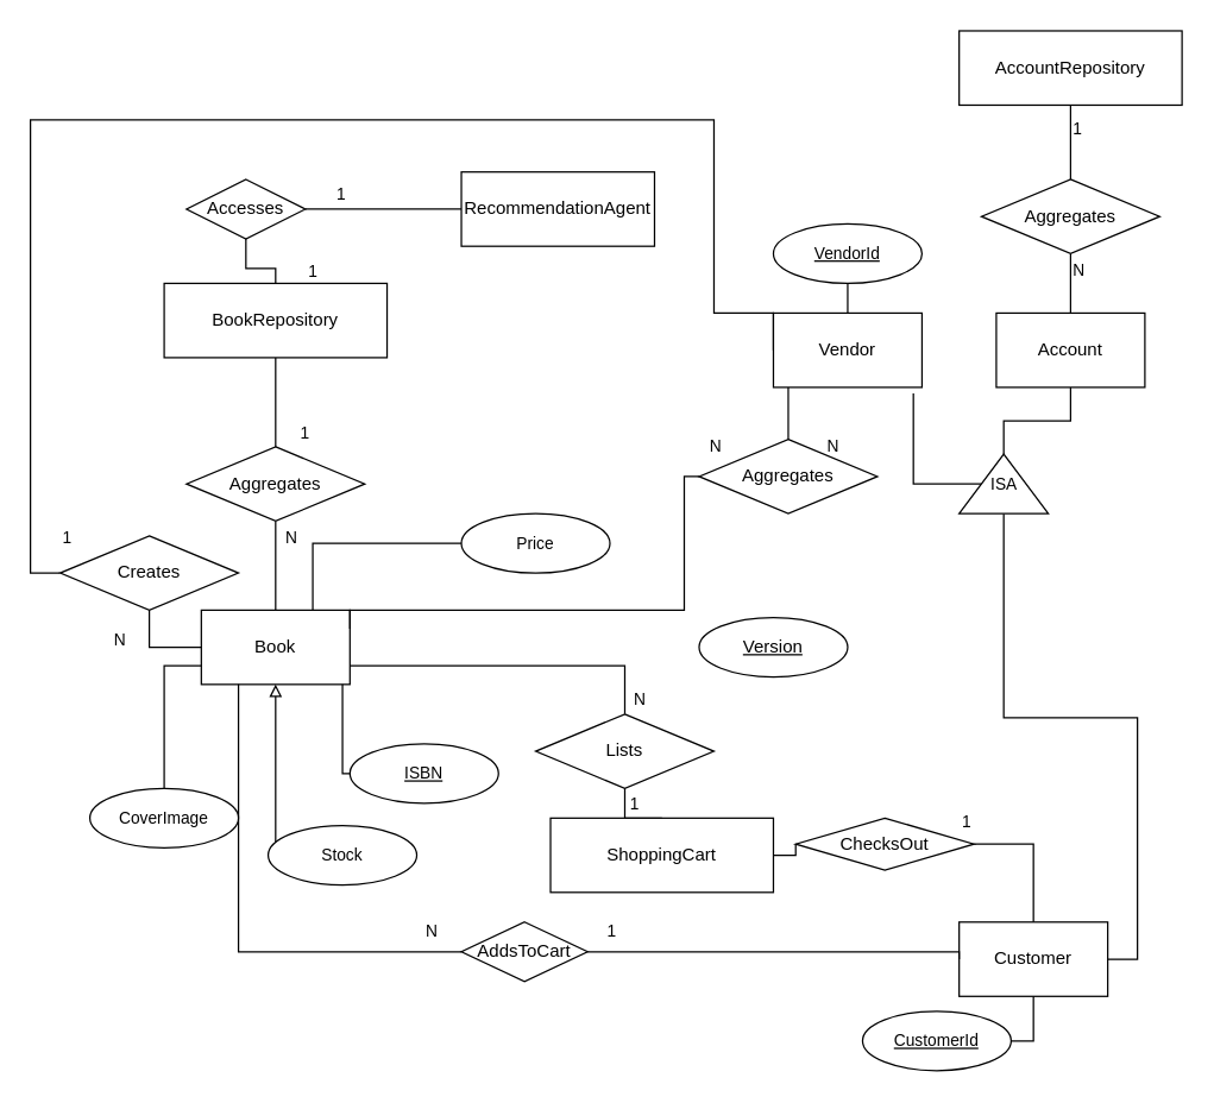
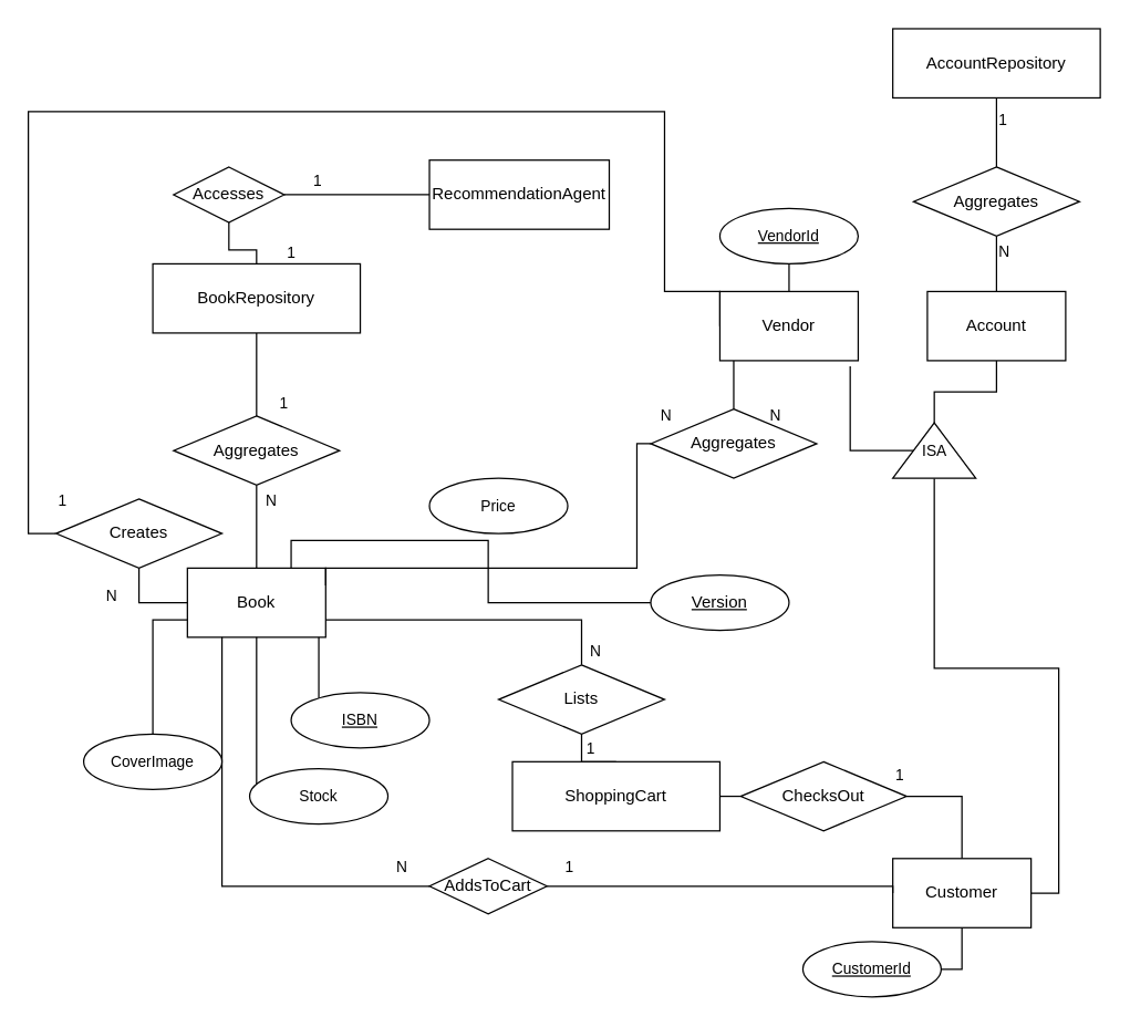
  <mxCell id="0" />
  <mxCell id="1" parent="0" />
  <mxCell id="2" value="N" style="edgeStyle=orthogonalEdgeStyle;rounded=0;orthogonalLoop=1;jettySize=auto;html=1;exitX=0.5;exitY=1;exitDx=0;exitDy=0;entryX=0.5;entryY=0;entryDx=0;entryDy=0;endArrow=none;endFill=0;labelPosition=right;verticalLabelPosition=top;align=left;verticalAlign=bottom;" parent="1" source="3" target="5" edge="1"><mxGeometry relative="1" as="geometry"><mxPoint x="644.5" y="315" as="targetPoint" /></mxGeometry></mxCell>
  <mxCell id="3" value="Aggregates" style="shape=rhombus;html=1;dashed=0;whiteSpace=wrap;perimeter=rhombusPerimeter;" parent="1" vertex="1"><mxGeometry x="660" y="120" width="120" height="50" as="geometry" /></mxCell>
  <mxCell id="4" style="edgeStyle=orthogonalEdgeStyle;shape=connector;rounded=0;orthogonalLoop=1;jettySize=auto;html=1;exitX=0.5;exitY=1;exitDx=0;exitDy=0;entryX=1;entryY=0.5;entryDx=0;entryDy=0;labelBackgroundColor=default;strokeColor=default;fontFamily=Helvetica;fontSize=11;fontColor=default;endArrow=none;endFill=0;" parent="1" source="5" target="46" edge="1"><mxGeometry relative="1" as="geometry" /></mxCell>
  <mxCell id="5" value="Account" style="html=1;dashed=0;whiteSpace=wrap;" parent="1" vertex="1"><mxGeometry x="670" y="210" width="100" height="50" as="geometry" /></mxCell>
  <mxCell id="6" value="1" style="edgeStyle=orthogonalEdgeStyle;rounded=0;orthogonalLoop=1;jettySize=auto;html=1;exitX=0.5;exitY=1;exitDx=0;exitDy=0;endArrow=none;endFill=0;entryX=0.5;entryY=0;entryDx=0;entryDy=0;labelPosition=right;verticalLabelPosition=top;align=left;verticalAlign=bottom;" parent="1" source="7" target="3" edge="1"><mxGeometry relative="1" as="geometry"><mxPoint x="675" y="100" as="targetPoint" /><Array as="points" /></mxGeometry></mxCell>
  <mxCell id="7" value="AccountRepository" style="html=1;dashed=0;whiteSpace=wrap;" parent="1" vertex="1"><mxGeometry x="645" y="20" width="150" height="50" as="geometry" /></mxCell>
  <mxCell id="8" value="N" style="edgeStyle=orthogonalEdgeStyle;rounded=0;orthogonalLoop=1;jettySize=auto;html=1;exitX=0.5;exitY=1;exitDx=0;exitDy=0;entryX=0.5;entryY=0;entryDx=0;entryDy=0;endArrow=none;endFill=0;labelPosition=right;verticalLabelPosition=top;align=left;verticalAlign=bottom;" parent="1" source="9" target="12" edge="1"><mxGeometry x="-0.333" y="5" relative="1" as="geometry"><mxPoint as="offset" /></mxGeometry></mxCell>
  <mxCell id="9" value="Aggregates" style="shape=rhombus;html=1;dashed=0;whiteSpace=wrap;perimeter=rhombusPerimeter;" parent="1" vertex="1"><mxGeometry x="125" y="300" width="120" height="50" as="geometry" /></mxCell>
  <mxCell id="10" style="edgeStyle=orthogonalEdgeStyle;shape=connector;rounded=0;orthogonalLoop=1;jettySize=auto;html=1;exitX=1;exitY=0.75;exitDx=0;exitDy=0;labelBackgroundColor=default;strokeColor=default;fontFamily=Helvetica;fontSize=11;fontColor=default;endArrow=none;endFill=0;" parent="1" source="12" target="29" edge="1"><mxGeometry relative="1" as="geometry"><Array as="points"><mxPoint x="230" y="447" /><mxPoint x="230" y="520" /></Array></mxGeometry></mxCell>
- <mxCell id="11" style="edgeStyle=orthogonalEdgeStyle;rounded=0;orthogonalLoop=1;jettySize=auto;html=1;exitX=0.75;exitY=0;exitDx=0;exitDy=0;entryX=0;entryY=0.5;entryDx=0;entryDy=0;endArrow=none;endFill=0;" edge="1" parent="1" source="12" target="54"><mxGeometry relative="1" as="geometry" /></mxCell>
+ <mxCell id="11" style="edgeStyle=orthogonalEdgeStyle;rounded=0;orthogonalLoop=1;jettySize=auto;html=1;exitX=0.75;exitY=0;exitDx=0;exitDy=0;endArrow=none;endFill=0;" edge="1" parent="1" source="12" target="55"><mxGeometry relative="1" as="geometry" /></mxCell>
  <mxCell id="12" value="Book" style="html=1;dashed=0;whiteSpace=wrap;" parent="1" vertex="1"><mxGeometry x="135" y="410" width="100" height="50" as="geometry" /></mxCell>
  <mxCell id="13" value="1" style="edgeStyle=orthogonalEdgeStyle;rounded=0;orthogonalLoop=1;jettySize=auto;html=1;exitX=0.5;exitY=1;exitDx=0;exitDy=0;endArrow=none;endFill=0;entryX=0.5;entryY=0;entryDx=0;entryDy=0;labelPosition=right;verticalLabelPosition=top;align=left;verticalAlign=bottom;" parent="1" source="14" target="9" edge="1"><mxGeometry x="1" y="15" relative="1" as="geometry"><mxPoint x="185" y="280" as="targetPoint" /><Array as="points" /><mxPoint as="offset" /></mxGeometry></mxCell>
  <mxCell id="14" value="BookRepository" style="html=1;dashed=0;whiteSpace=wrap;" parent="1" vertex="1"><mxGeometry x="110" y="190" width="150" height="50" as="geometry" /></mxCell>
  <mxCell id="15" value="1" style="edgeStyle=orthogonalEdgeStyle;shape=connector;rounded=0;orthogonalLoop=1;jettySize=auto;html=1;entryX=0.5;entryY=1;entryDx=0;entryDy=0;labelBackgroundColor=default;strokeColor=default;fontFamily=Helvetica;fontSize=11;fontColor=default;endArrow=none;endFill=0;labelPosition=right;verticalLabelPosition=top;align=left;verticalAlign=bottom;exitX=0.5;exitY=0;exitDx=0;exitDy=0;" parent="1" source="18" target="19" edge="1"><mxGeometry relative="1" as="geometry"><mxPoint x="185" y="610" as="sourcePoint" /></mxGeometry></mxCell>
  <mxCell id="16" style="edgeStyle=orthogonalEdgeStyle;shape=connector;rounded=0;orthogonalLoop=1;jettySize=auto;html=1;exitX=1;exitY=0.5;exitDx=0;exitDy=0;entryX=0;entryY=0.5;entryDx=0;entryDy=0;labelBackgroundColor=default;strokeColor=default;fontFamily=Helvetica;fontSize=11;fontColor=default;endArrow=none;endFill=0;" parent="1" source="18" target="28" edge="1"><mxGeometry relative="1" as="geometry" /></mxCell>
  <mxCell id="17" value="1" style="edgeLabel;html=1;align=left;verticalAlign=bottom;resizable=0;points=[];fontSize=11;fontFamily=Helvetica;fontColor=default;labelPosition=right;verticalLabelPosition=top;" parent="16" vertex="1" connectable="0"><mxGeometry x="0.382" relative="1" as="geometry"><mxPoint x="64" y="-5" as="offset" /></mxGeometry></mxCell>
  <mxCell id="18" value="ShoppingCart" style="html=1;dashed=0;whiteSpace=wrap;" parent="1" vertex="1"><mxGeometry x="370" y="550" width="150" height="50" as="geometry" /></mxCell>
  <mxCell id="19" value="Lists" style="shape=rhombus;html=1;dashed=0;whiteSpace=wrap;perimeter=rhombusPerimeter;" parent="1" vertex="1"><mxGeometry x="360" y="480" width="120" height="50" as="geometry" /></mxCell>
  <mxCell id="20" style="edgeStyle=orthogonalEdgeStyle;shape=connector;rounded=0;orthogonalLoop=1;jettySize=auto;html=1;exitX=1;exitY=0.5;exitDx=0;exitDy=0;labelBackgroundColor=default;strokeColor=default;fontFamily=Helvetica;fontSize=11;fontColor=default;endArrow=none;endFill=0;entryX=0;entryY=0.5;entryDx=0;entryDy=0;" parent="1" source="21" target="46" edge="1"><mxGeometry relative="1" as="geometry"><mxPoint x="670" y="370" as="targetPoint" /></mxGeometry></mxCell>
  <mxCell id="21" value="Customer" style="html=1;dashed=0;whiteSpace=wrap;" parent="1" vertex="1"><mxGeometry x="645" y="620" width="100" height="50" as="geometry" /></mxCell>
  <mxCell id="22" style="edgeStyle=orthogonalEdgeStyle;shape=connector;rounded=0;orthogonalLoop=1;jettySize=auto;html=1;entryX=0;entryY=0.5;entryDx=0;entryDy=0;labelBackgroundColor=default;strokeColor=default;fontFamily=Helvetica;fontSize=11;fontColor=default;endArrow=none;endFill=0;" parent="1" source="26" target="21" edge="1"><mxGeometry relative="1" as="geometry"><Array as="points"><mxPoint x="645" y="640" /></Array></mxGeometry></mxCell>
  <mxCell id="23" value="1" style="edgeLabel;html=1;align=center;verticalAlign=middle;resizable=0;points=[];fontSize=11;fontFamily=Helvetica;fontColor=default;" parent="22" vertex="1" connectable="0"><mxGeometry x="-0.654" y="3" relative="1" as="geometry"><mxPoint x="-29" y="-12" as="offset" /></mxGeometry></mxCell>
  <mxCell id="24" style="edgeStyle=orthogonalEdgeStyle;rounded=0;orthogonalLoop=1;jettySize=auto;html=1;exitX=0;exitY=0.5;exitDx=0;exitDy=0;entryX=0.25;entryY=1;entryDx=0;entryDy=0;endArrow=none;endFill=0;" edge="1" parent="1" source="26" target="12"><mxGeometry relative="1" as="geometry" /></mxCell>
  <mxCell id="25" value="N" style="edgeLabel;html=1;align=center;verticalAlign=middle;resizable=0;points=[];" vertex="1" connectable="0" parent="24"><mxGeometry x="-0.821" y="2" relative="1" as="geometry"><mxPoint x="9" y="-17" as="offset" /></mxGeometry></mxCell>
  <mxCell id="26" value="AddsToCart" style="shape=rhombus;html=1;dashed=0;whiteSpace=wrap;perimeter=rhombusPerimeter;" parent="1" vertex="1"><mxGeometry x="310" y="620" width="85" height="40" as="geometry" /></mxCell>
  <mxCell id="27" value="1" style="edgeStyle=orthogonalEdgeStyle;shape=connector;rounded=0;orthogonalLoop=1;jettySize=auto;html=1;exitX=1;exitY=0.5;exitDx=0;exitDy=0;labelBackgroundColor=default;strokeColor=default;fontFamily=Helvetica;fontSize=11;fontColor=default;endArrow=none;endFill=0;" parent="1" source="28" target="21" edge="1"><mxGeometry x="-1" y="16" relative="1" as="geometry"><mxPoint x="-5" y="1" as="offset" /></mxGeometry></mxCell>
- <mxCell id="28" value="&lt;div&gt;ChecksOut&lt;/div&gt;" style="shape=rhombus;html=1;dashed=0;whiteSpace=wrap;perimeter=rhombusPerimeter;" parent="1" vertex="1"><mxGeometry x="535" y="550" width="120" height="35" as="geometry" /></mxCell>
- <mxCell id="29" value="ISBN" style="ellipse;whiteSpace=wrap;html=1;align=center;fontStyle=4;fontFamily=Helvetica;fontSize=11;fontColor=default;" parent="1" vertex="1"><mxGeometry x="235" y="500" width="100" height="40" as="geometry" /></mxCell>
+ <mxCell id="28" value="&lt;div&gt;ChecksOut&lt;/div&gt;" style="shape=rhombus;html=1;dashed=0;whiteSpace=wrap;perimeter=rhombusPerimeter;" parent="1" vertex="1"><mxGeometry x="535" y="550" width="120" height="50" as="geometry" /></mxCell>
+ <mxCell id="29" value="ISBN" style="ellipse;whiteSpace=wrap;html=1;align=center;fontStyle=4;fontFamily=Helvetica;fontSize=11;fontColor=default;" parent="1" vertex="1"><mxGeometry x="210" y="500" width="100" height="40" as="geometry" /></mxCell>
  <mxCell id="30" style="edgeStyle=orthogonalEdgeStyle;shape=connector;rounded=0;orthogonalLoop=1;jettySize=auto;html=1;entryX=0;entryY=0.75;entryDx=0;entryDy=0;labelBackgroundColor=default;strokeColor=default;fontFamily=Helvetica;fontSize=11;fontColor=default;endArrow=none;endFill=0;" parent="1" source="31" target="12" edge="1"><mxGeometry relative="1" as="geometry" /></mxCell>
  <mxCell id="31" value="CoverImage" style="ellipse;whiteSpace=wrap;html=1;align=center;fontFamily=Helvetica;fontSize=11;fontColor=default;" parent="1" vertex="1"><mxGeometry x="60" y="530" width="100" height="40" as="geometry" /></mxCell>
  <mxCell id="32" style="edgeStyle=orthogonalEdgeStyle;shape=connector;rounded=0;orthogonalLoop=1;jettySize=auto;html=1;labelBackgroundColor=default;strokeColor=default;fontFamily=Helvetica;fontSize=11;fontColor=default;endArrow=none;endFill=0;exitX=0;exitY=0.5;exitDx=0;exitDy=0;entryX=1;entryY=0.25;entryDx=0;entryDy=0;" parent="1" source="39" target="12" edge="1"><mxGeometry relative="1" as="geometry"><mxPoint x="440" y="320" as="sourcePoint" /><mxPoint x="230" y="410" as="targetPoint" /><Array as="points"><mxPoint x="460" y="320" /><mxPoint x="460" y="410" /><mxPoint x="235" y="410" /></Array></mxGeometry></mxCell>
  <mxCell id="33" value="N" style="edgeLabel;html=1;align=center;verticalAlign=middle;resizable=0;points=[];" vertex="1" connectable="0" parent="32"><mxGeometry x="-0.821" y="-1" relative="1" as="geometry"><mxPoint x="21" y="-41" as="offset" /></mxGeometry></mxCell>
  <mxCell id="34" value="N" style="edgeStyle=orthogonalEdgeStyle;shape=connector;rounded=0;orthogonalLoop=1;jettySize=auto;html=1;labelBackgroundColor=default;strokeColor=default;fontFamily=Helvetica;fontSize=11;fontColor=default;endArrow=none;endFill=0;exitX=1;exitY=0.75;exitDx=0;exitDy=0;" parent="1" source="12" edge="1"><mxGeometry x="0.908" y="10" relative="1" as="geometry"><mxPoint x="390" y="360" as="sourcePoint" /><mxPoint x="420" y="480" as="targetPoint" /><Array as="points"><mxPoint x="420" y="447" /></Array><mxPoint as="offset" /></mxGeometry></mxCell>
  <mxCell id="35" style="edgeStyle=orthogonalEdgeStyle;shape=connector;rounded=0;orthogonalLoop=1;jettySize=auto;html=1;exitX=0.5;exitY=0;exitDx=0;exitDy=0;entryX=0.5;entryY=1;entryDx=0;entryDy=0;labelBackgroundColor=default;strokeColor=default;fontFamily=Helvetica;fontSize=11;fontColor=default;endArrow=none;endFill=0;" parent="1" source="37" target="42" edge="1"><mxGeometry relative="1" as="geometry" /></mxCell>
  <mxCell id="36" value="1" style="edgeStyle=orthogonalEdgeStyle;shape=connector;rounded=0;orthogonalLoop=1;jettySize=auto;html=1;exitX=0;exitY=0.5;exitDx=0;exitDy=0;labelBackgroundColor=default;strokeColor=default;fontFamily=Helvetica;fontSize=11;fontColor=default;endArrow=none;endFill=0;labelPosition=right;verticalLabelPosition=top;align=left;verticalAlign=bottom;entryX=0;entryY=0.5;entryDx=0;entryDy=0;" parent="1" source="37" target="44" edge="1"><mxGeometry x="1" y="15" relative="1" as="geometry"><mxPoint x="40" y="390" as="targetPoint" /><Array as="points"><mxPoint x="520" y="210" /><mxPoint x="480" y="210" /><mxPoint x="480" y="80" /><mxPoint x="20" y="80" /><mxPoint x="20" y="385" /></Array><mxPoint as="offset" /></mxGeometry></mxCell>
  <mxCell id="37" value="Vendor" style="html=1;dashed=0;whiteSpace=wrap;" parent="1" vertex="1"><mxGeometry x="520" y="210" width="100" height="50" as="geometry" /></mxCell>
  <mxCell id="38" value="N" style="edgeStyle=orthogonalEdgeStyle;shape=connector;rounded=0;orthogonalLoop=1;jettySize=auto;html=1;labelBackgroundColor=default;strokeColor=default;fontFamily=Helvetica;fontSize=11;fontColor=default;endArrow=none;endFill=0;" parent="1" source="39" edge="1"><mxGeometry x="-1" y="-30" relative="1" as="geometry"><Array as="points"><mxPoint x="530" y="260" /></Array><mxPoint x="530" y="260" as="targetPoint" /><mxPoint y="5" as="offset" /></mxGeometry></mxCell>
  <mxCell id="39" value="Aggregates" style="shape=rhombus;html=1;dashed=0;whiteSpace=wrap;perimeter=rhombusPerimeter;" parent="1" vertex="1"><mxGeometry x="470" y="295" width="120" height="50" as="geometry" /></mxCell>
  <mxCell id="40" style="edgeStyle=orthogonalEdgeStyle;shape=connector;rounded=0;orthogonalLoop=1;jettySize=auto;html=1;exitX=1;exitY=0.5;exitDx=0;exitDy=0;entryX=0.5;entryY=1;entryDx=0;entryDy=0;labelBackgroundColor=default;strokeColor=default;fontFamily=Helvetica;fontSize=11;fontColor=default;endArrow=none;endFill=0;" parent="1" source="41" target="21" edge="1"><mxGeometry relative="1" as="geometry" /></mxCell>
  <mxCell id="41" value="CustomerId" style="ellipse;whiteSpace=wrap;html=1;align=center;fontStyle=4;fontFamily=Helvetica;fontSize=11;fontColor=default;" parent="1" vertex="1"><mxGeometry x="580" y="680" width="100" height="40" as="geometry" /></mxCell>
  <mxCell id="42" value="VendorId" style="ellipse;whiteSpace=wrap;html=1;align=center;fontStyle=4;fontFamily=Helvetica;fontSize=11;fontColor=default;" parent="1" vertex="1"><mxGeometry x="520" y="150" width="100" height="40" as="geometry" /></mxCell>
  <mxCell id="43" value="N" style="edgeStyle=orthogonalEdgeStyle;shape=connector;rounded=0;orthogonalLoop=1;jettySize=auto;html=1;entryX=0;entryY=0.5;entryDx=0;entryDy=0;labelBackgroundColor=default;strokeColor=default;fontFamily=Helvetica;fontSize=11;fontColor=default;endArrow=none;endFill=0;" parent="1" source="44" target="12" edge="1"><mxGeometry x="-0.333" y="-20" relative="1" as="geometry"><mxPoint as="offset" /></mxGeometry></mxCell>
  <mxCell id="44" value="Creates" style="shape=rhombus;html=1;dashed=0;whiteSpace=wrap;perimeter=rhombusPerimeter;" parent="1" vertex="1"><mxGeometry x="40" y="360" width="120" height="50" as="geometry" /></mxCell>
  <mxCell id="45" style="edgeStyle=orthogonalEdgeStyle;shape=connector;rounded=0;orthogonalLoop=1;jettySize=auto;html=1;entryX=0.942;entryY=1.08;entryDx=0;entryDy=0;entryPerimeter=0;labelBackgroundColor=default;strokeColor=default;fontFamily=Helvetica;fontSize=11;fontColor=default;endArrow=none;endFill=0;" parent="1" source="46" target="37" edge="1"><mxGeometry relative="1" as="geometry"><Array as="points"><mxPoint x="614" y="325" /></Array></mxGeometry></mxCell>
  <mxCell id="46" value="" style="triangle;whiteSpace=wrap;html=1;fontFamily=Helvetica;fontSize=11;fontColor=default;rotation=-90;verticalAlign=middle;textDirection=rtl;" parent="1" vertex="1"><mxGeometry x="655" y="295" width="40" height="60" as="geometry" /></mxCell>
  <mxCell id="47" value="ISA" style="text;html=1;align=center;verticalAlign=middle;resizable=0;points=[];autosize=1;strokeColor=none;fillColor=none;fontSize=11;fontFamily=Helvetica;fontColor=default;" parent="1" vertex="1"><mxGeometry x="655" y="310" width="40" height="30" as="geometry" /></mxCell>
  <mxCell id="48" value="RecommendationAgent" style="html=1;dashed=0;whiteSpace=wrap;" parent="1" vertex="1"><mxGeometry x="310" y="115" width="130" height="50" as="geometry" /></mxCell>
  <mxCell id="49" value="1" style="edgeStyle=orthogonalEdgeStyle;shape=connector;rounded=0;orthogonalLoop=1;jettySize=auto;html=1;entryX=0.5;entryY=0;entryDx=0;entryDy=0;labelBackgroundColor=default;strokeColor=default;fontFamily=Helvetica;fontSize=11;fontColor=default;endArrow=none;endFill=0;" parent="1" source="51" target="14" edge="1"><mxGeometry x="0.667" y="25" relative="1" as="geometry"><mxPoint as="offset" /></mxGeometry></mxCell>
  <mxCell id="50" value="1" style="edgeStyle=orthogonalEdgeStyle;shape=connector;rounded=0;orthogonalLoop=1;jettySize=auto;html=1;exitX=1;exitY=0.5;exitDx=0;exitDy=0;entryX=0;entryY=0.5;entryDx=0;entryDy=0;labelBackgroundColor=default;strokeColor=default;fontFamily=Helvetica;fontSize=11;fontColor=default;endArrow=none;endFill=0;" parent="1" source="51" target="48" edge="1"><mxGeometry x="-0.538" y="10" relative="1" as="geometry"><mxPoint as="offset" /></mxGeometry></mxCell>
  <mxCell id="51" value="Accesses" style="shape=rhombus;html=1;dashed=0;whiteSpace=wrap;perimeter=rhombusPerimeter;" parent="1" vertex="1"><mxGeometry x="125" y="120" width="80" height="40" as="geometry" /></mxCell>
- <mxCell id="52" style="edgeStyle=orthogonalEdgeStyle;rounded=0;orthogonalLoop=1;jettySize=auto;html=1;entryX=0.5;entryY=1;entryDx=0;entryDy=0;endArrow=block;endFill=0;" edge="1" parent="1" source="53" target="12"><mxGeometry relative="1" as="geometry"><Array as="points"><mxPoint x="185" y="540" /><mxPoint x="185" y="540" /></Array></mxGeometry></mxCell>
+ <mxCell id="52" style="edgeStyle=orthogonalEdgeStyle;rounded=0;orthogonalLoop=1;jettySize=auto;html=1;entryX=0.5;entryY=1;entryDx=0;entryDy=0;endArrow=none;endFill=0;" edge="1" parent="1" source="53" target="12"><mxGeometry relative="1" as="geometry"><Array as="points"><mxPoint x="185" y="540" /><mxPoint x="185" y="540" /></Array></mxGeometry></mxCell>
  <mxCell id="53" value="Stock" style="ellipse;whiteSpace=wrap;html=1;align=center;fontFamily=Helvetica;fontSize=11;fontColor=default;" parent="1" vertex="1"><mxGeometry x="180" y="555" width="100" height="40" as="geometry" /></mxCell>
  <mxCell id="54" value="Price" style="ellipse;whiteSpace=wrap;html=1;align=center;fontFamily=Helvetica;fontSize=11;fontColor=default;" parent="1" vertex="1"><mxGeometry x="310" y="345" width="100" height="40" as="geometry" /></mxCell>
  <mxCell id="55" value="Version" style="ellipse;whiteSpace=wrap;html=1;align=center;fontStyle=4;" vertex="1" parent="1"><mxGeometry x="470" y="415" width="100" height="40" as="geometry" /></mxCell>
